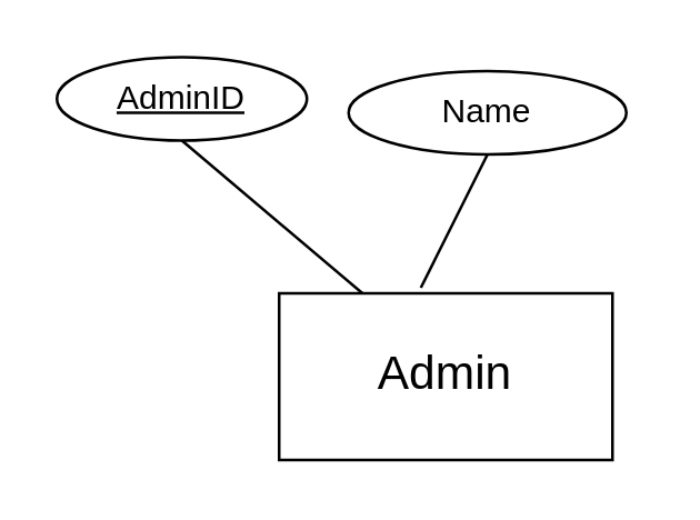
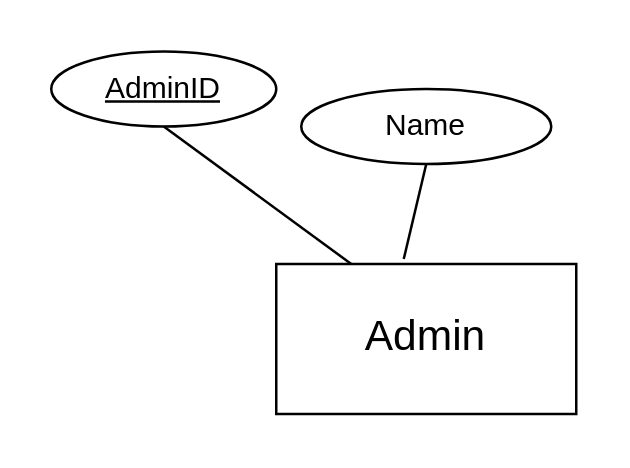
  <mxCell id="0" />
  <mxCell id="1" parent="0" />
- <mxCell id="2" value="&lt;font style=&quot;font-size: 17px;&quot;&gt;Admin&lt;/font&gt;" style="whiteSpace=wrap;html=1;" vertex="1" parent="1"><mxGeometry x="100" y="105" width="120" height="60" as="geometry" /></mxCell>
+ <mxCell id="2" value="&lt;font style=&quot;font-size: 17px;&quot;&gt;Admin&lt;/font&gt;" style="whiteSpace=wrap;html=1;" vertex="1" parent="1"><mxGeometry x="110" y="105" width="120" height="60" as="geometry" /></mxCell>
  <mxCell id="3" value="&lt;u&gt;AdminID&lt;/u&gt;" style="ellipse;whiteSpace=wrap;html=1;" vertex="1" parent="1"><mxGeometry x="20" y="20" width="90" height="30" as="geometry" /></mxCell>
  <mxCell id="4" value="" style="endArrow=none;html=1;rounded=0;exitX=0.25;exitY=0;exitDx=0;exitDy=0;entryX=0.5;entryY=1;entryDx=0;entryDy=0;" edge="1" parent="1" source="2" target="3"><mxGeometry width="50" height="50" relative="1" as="geometry"><mxPoint x="80" y="85" as="sourcePoint" /><mxPoint x="130" y="35" as="targetPoint" /></mxGeometry></mxCell>
- <mxCell id="5" value="Name" style="ellipse;whiteSpace=wrap;html=1;" vertex="1" parent="1"><mxGeometry x="125" y="25" width="100" height="30" as="geometry" /></mxCell>
+ <mxCell id="5" value="Name" style="ellipse;whiteSpace=wrap;html=1;" vertex="1" parent="1"><mxGeometry x="120" y="35" width="100" height="30" as="geometry" /></mxCell>
  <mxCell id="6" value="" style="endArrow=none;html=1;rounded=0;exitX=0.425;exitY=-0.033;exitDx=0;exitDy=0;entryX=0.5;entryY=1;entryDx=0;entryDy=0;exitPerimeter=0;" edge="1" parent="1" source="2" target="5"><mxGeometry width="50" height="50" relative="1" as="geometry"><mxPoint x="130" y="105" as="sourcePoint" /><mxPoint x="180" y="55" as="targetPoint" /></mxGeometry></mxCell>
